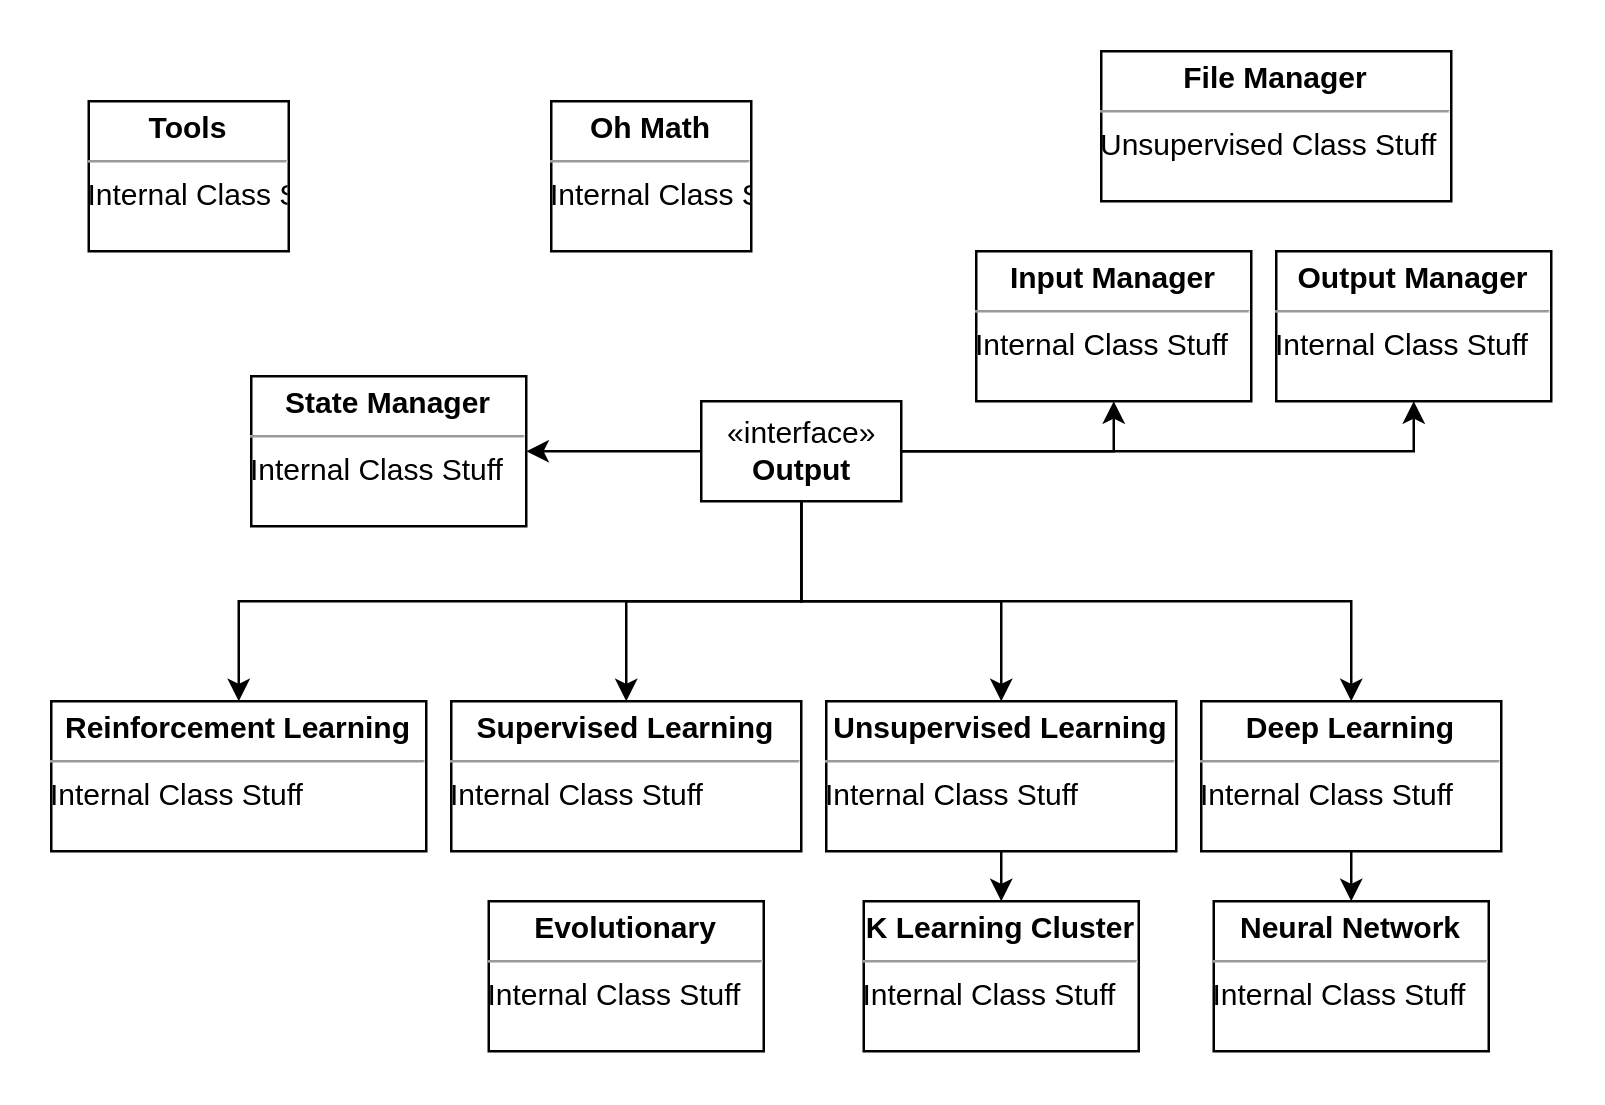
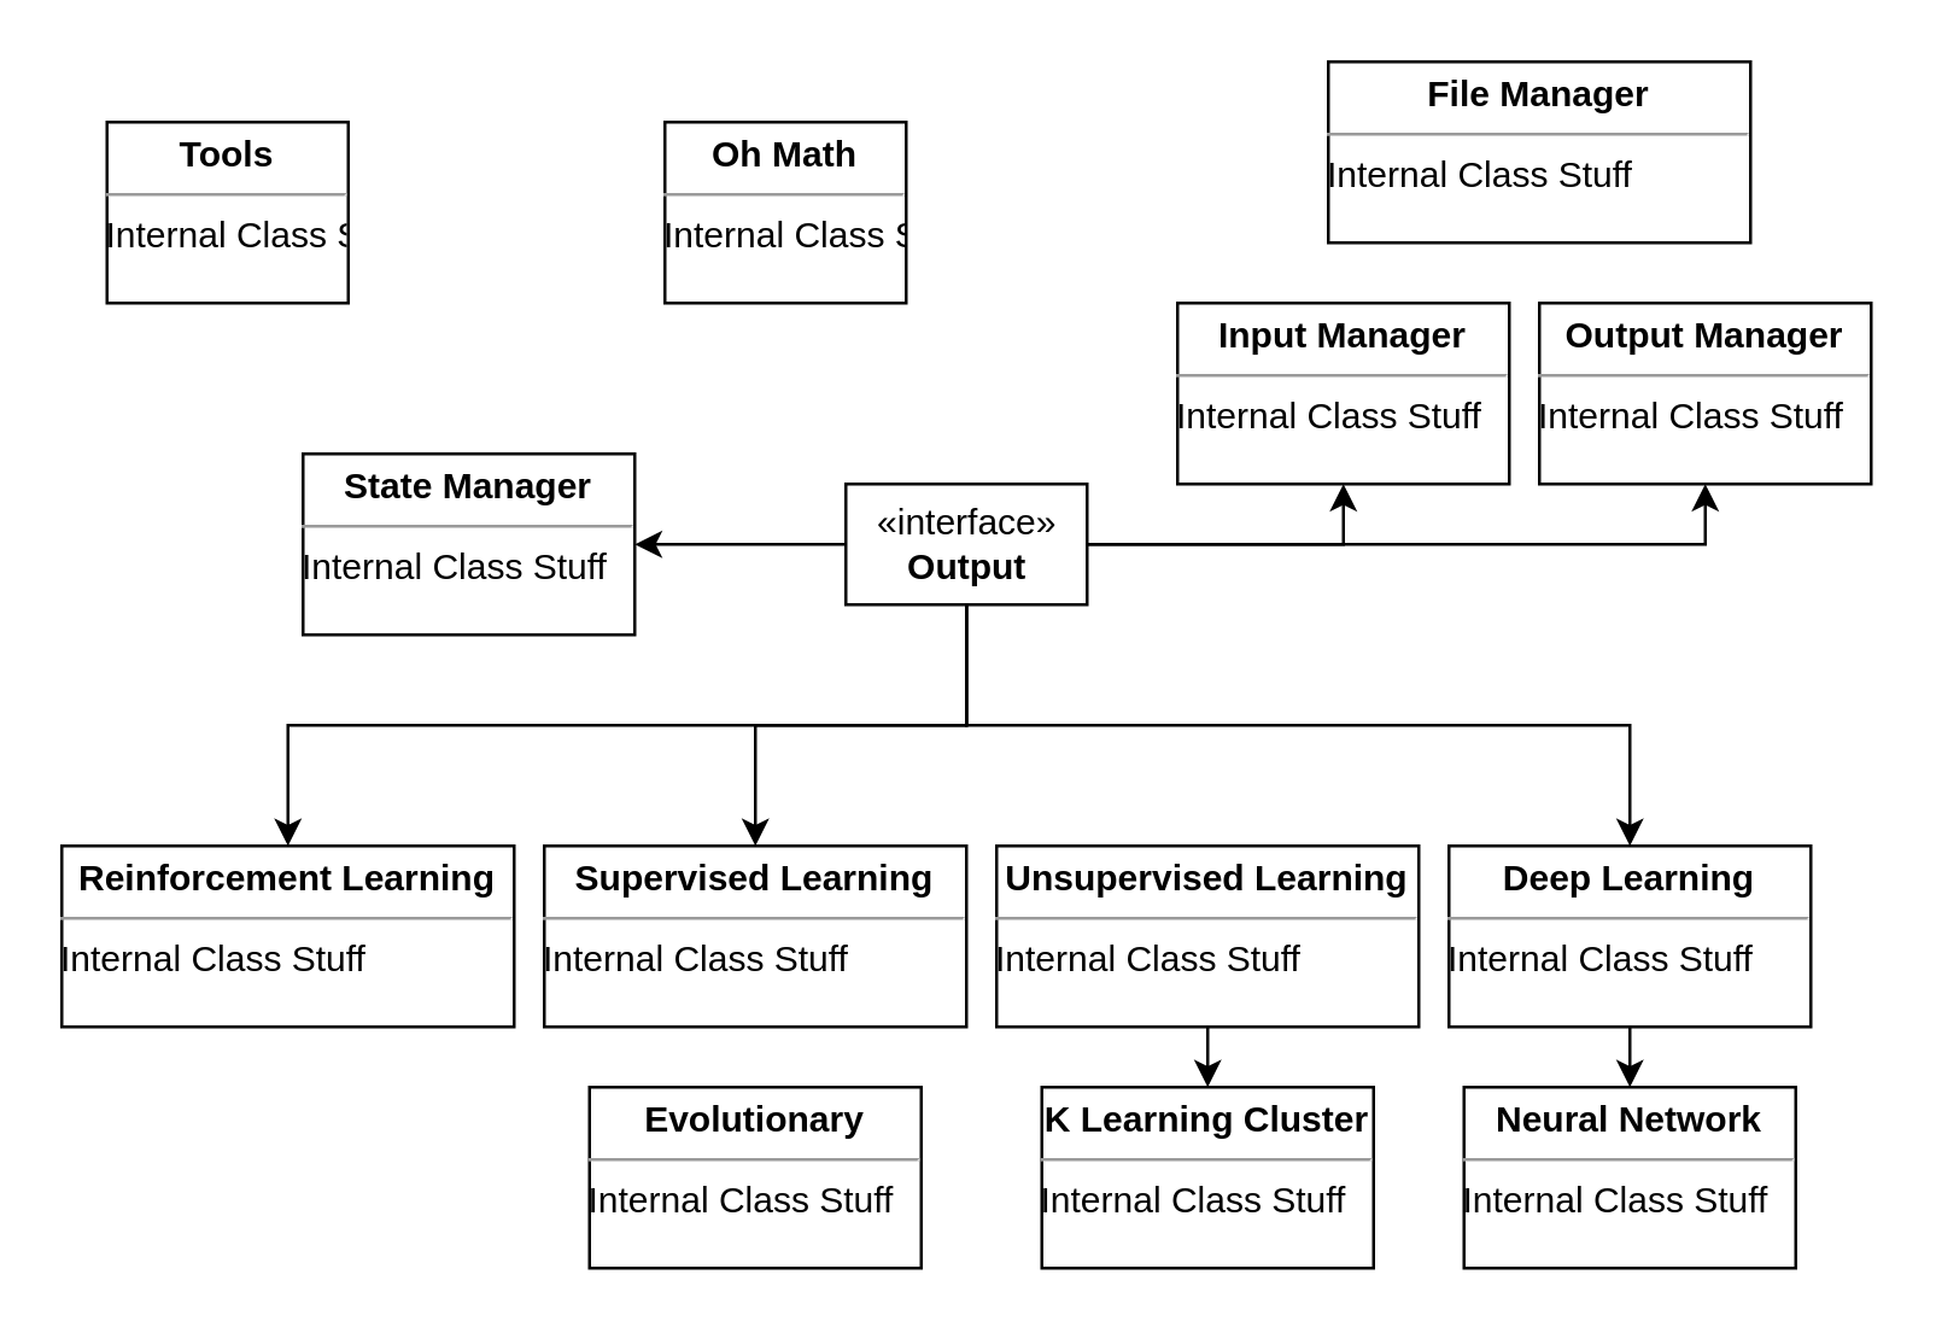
  <mxCell id="0" />
  <mxCell id="1" parent="0" />
  <mxCell id="2" style="edgeStyle=orthogonalEdgeStyle;rounded=0;orthogonalLoop=1;jettySize=auto;html=1;exitX=0.5;exitY=1;exitDx=0;exitDy=0;" edge="1" parent="1" source="9" target="10"><mxGeometry relative="1" as="geometry" /></mxCell>
  <mxCell id="3" style="edgeStyle=orthogonalEdgeStyle;rounded=0;orthogonalLoop=1;jettySize=auto;html=1;exitX=0.5;exitY=1;exitDx=0;exitDy=0;entryX=0.5;entryY=0;entryDx=0;entryDy=0;" edge="1" parent="1" source="9" target="12"><mxGeometry relative="1" as="geometry" /></mxCell>
- <mxCell id="4" style="edgeStyle=orthogonalEdgeStyle;rounded=0;orthogonalLoop=1;jettySize=auto;html=1;exitX=0.5;exitY=1;exitDx=0;exitDy=0;" edge="1" parent="1" source="9" target="15"><mxGeometry relative="1" as="geometry" /></mxCell>
  <mxCell id="5" style="edgeStyle=orthogonalEdgeStyle;rounded=0;orthogonalLoop=1;jettySize=auto;html=1;exitX=0.5;exitY=1;exitDx=0;exitDy=0;entryX=0.5;entryY=0;entryDx=0;entryDy=0;" edge="1" parent="1" source="9" target="18"><mxGeometry relative="1" as="geometry" /></mxCell>
  <mxCell id="6" style="edgeStyle=orthogonalEdgeStyle;rounded=0;orthogonalLoop=1;jettySize=auto;html=1;exitX=1;exitY=0.5;exitDx=0;exitDy=0;entryX=0.5;entryY=1;entryDx=0;entryDy=0;" edge="1" parent="1" source="9" target="19"><mxGeometry relative="1" as="geometry" /></mxCell>
  <mxCell id="7" style="edgeStyle=orthogonalEdgeStyle;rounded=0;orthogonalLoop=1;jettySize=auto;html=1;exitX=1;exitY=0.5;exitDx=0;exitDy=0;entryX=0.5;entryY=1;entryDx=0;entryDy=0;" edge="1" parent="1" source="9" target="20"><mxGeometry relative="1" as="geometry" /></mxCell>
  <mxCell id="8" style="edgeStyle=orthogonalEdgeStyle;rounded=0;orthogonalLoop=1;jettySize=auto;html=1;exitX=0;exitY=0.5;exitDx=0;exitDy=0;entryX=1;entryY=0.5;entryDx=0;entryDy=0;" edge="1" parent="1" source="9" target="22"><mxGeometry relative="1" as="geometry" /></mxCell>
  <mxCell id="9" value="«interface»&lt;br&gt;&lt;b&gt;Output&lt;/b&gt;" style="html=1;" vertex="1" parent="1"><mxGeometry x="280" y="160" width="80" height="40" as="geometry" /></mxCell>
  <mxCell id="10" value="&lt;p style=&quot;margin: 0px ; margin-top: 4px ; text-align: center&quot;&gt;&lt;b&gt;Reinforcement Learning&lt;/b&gt;&lt;/p&gt;&lt;hr size=&quot;1&quot;&gt;&lt;div style=&quot;height: 2px&quot;&gt;Internal Class Stuff&lt;/div&gt;" style="verticalAlign=top;align=left;overflow=fill;fontSize=12;fontFamily=Helvetica;html=1;" vertex="1" parent="1"><mxGeometry x="20" y="280" width="150" height="60" as="geometry" /></mxCell>
  <mxCell id="11" value="&lt;p style=&quot;margin: 0px ; margin-top: 4px ; text-align: center&quot;&gt;&lt;b&gt;Neural Network&lt;/b&gt;&lt;/p&gt;&lt;hr size=&quot;1&quot;&gt;&lt;div style=&quot;height: 2px&quot;&gt;Internal Class Stuff&lt;/div&gt;" style="verticalAlign=top;align=left;overflow=fill;fontSize=12;fontFamily=Helvetica;html=1;" vertex="1" parent="1"><mxGeometry x="485" y="360" width="110" height="60" as="geometry" /></mxCell>
  <mxCell id="12" value="&lt;p style=&quot;margin: 0px ; margin-top: 4px ; text-align: center&quot;&gt;&lt;b&gt;Supervised Learning&lt;/b&gt;&lt;/p&gt;&lt;hr size=&quot;1&quot;&gt;&lt;div style=&quot;height: 2px&quot;&gt;Internal Class Stuff&lt;/div&gt;" style="verticalAlign=top;align=left;overflow=fill;fontSize=12;fontFamily=Helvetica;html=1;" vertex="1" parent="1"><mxGeometry x="180" y="280" width="140" height="60" as="geometry" /></mxCell>
  <mxCell id="13" value="&lt;p style=&quot;margin: 0px ; margin-top: 4px ; text-align: center&quot;&gt;&lt;b&gt;Evolutionary&lt;/b&gt;&lt;/p&gt;&lt;hr size=&quot;1&quot;&gt;&lt;div style=&quot;height: 2px&quot;&gt;Internal Class Stuff&lt;/div&gt;" style="verticalAlign=top;align=left;overflow=fill;fontSize=12;fontFamily=Helvetica;html=1;" vertex="1" parent="1"><mxGeometry x="195" y="360" width="110" height="60" as="geometry" /></mxCell>
  <mxCell id="14" style="edgeStyle=orthogonalEdgeStyle;rounded=0;orthogonalLoop=1;jettySize=auto;html=1;exitX=0.5;exitY=1;exitDx=0;exitDy=0;entryX=0.5;entryY=0;entryDx=0;entryDy=0;" edge="1" parent="1" source="15" target="16"><mxGeometry relative="1" as="geometry" /></mxCell>
  <mxCell id="15" value="&lt;p style=&quot;margin: 0px ; margin-top: 4px ; text-align: center&quot;&gt;&lt;b&gt;Unsupervised Learning&lt;/b&gt;&lt;/p&gt;&lt;hr size=&quot;1&quot;&gt;&lt;div style=&quot;height: 2px&quot;&gt;Internal Class Stuff&lt;/div&gt;" style="verticalAlign=top;align=left;overflow=fill;fontSize=12;fontFamily=Helvetica;html=1;" vertex="1" parent="1"><mxGeometry x="330" y="280" width="140" height="60" as="geometry" /></mxCell>
  <mxCell id="16" value="&lt;p style=&quot;margin: 0px ; margin-top: 4px ; text-align: center&quot;&gt;&lt;b&gt;K Learning Cluster&lt;/b&gt;&lt;/p&gt;&lt;hr size=&quot;1&quot;&gt;&lt;div style=&quot;height: 2px&quot;&gt;Internal Class Stuff&lt;/div&gt;" style="verticalAlign=top;align=left;overflow=fill;fontSize=12;fontFamily=Helvetica;html=1;" vertex="1" parent="1"><mxGeometry x="345" y="360" width="110" height="60" as="geometry" /></mxCell>
  <mxCell id="17" style="edgeStyle=orthogonalEdgeStyle;rounded=0;orthogonalLoop=1;jettySize=auto;html=1;exitX=0.5;exitY=1;exitDx=0;exitDy=0;entryX=0.5;entryY=0;entryDx=0;entryDy=0;" edge="1" parent="1" source="18" target="11"><mxGeometry relative="1" as="geometry" /></mxCell>
  <mxCell id="18" value="&lt;p style=&quot;margin: 0px ; margin-top: 4px ; text-align: center&quot;&gt;&lt;b&gt;Deep Learning&lt;/b&gt;&lt;/p&gt;&lt;hr size=&quot;1&quot;&gt;&lt;div style=&quot;height: 2px&quot;&gt;Internal Class Stuff&lt;/div&gt;" style="verticalAlign=top;align=left;overflow=fill;fontSize=12;fontFamily=Helvetica;html=1;" vertex="1" parent="1"><mxGeometry x="480" y="280" width="120" height="60" as="geometry" /></mxCell>
  <mxCell id="19" value="&lt;p style=&quot;margin: 0px ; margin-top: 4px ; text-align: center&quot;&gt;&lt;b&gt;Input Manager&lt;/b&gt;&lt;/p&gt;&lt;hr size=&quot;1&quot;&gt;&lt;div style=&quot;height: 2px&quot;&gt;Internal Class Stuff&lt;/div&gt;" style="verticalAlign=top;align=left;overflow=fill;fontSize=12;fontFamily=Helvetica;html=1;" vertex="1" parent="1"><mxGeometry x="390" y="100" width="110" height="60" as="geometry" /></mxCell>
  <mxCell id="20" value="&lt;p style=&quot;margin: 0px ; margin-top: 4px ; text-align: center&quot;&gt;&lt;b&gt;Output Manager&lt;/b&gt;&lt;/p&gt;&lt;hr size=&quot;1&quot;&gt;&lt;div style=&quot;height: 2px&quot;&gt;Internal Class Stuff&lt;/div&gt;" style="verticalAlign=top;align=left;overflow=fill;fontSize=12;fontFamily=Helvetica;html=1;" vertex="1" parent="1"><mxGeometry x="510" y="100" width="110" height="60" as="geometry" /></mxCell>
- <mxCell id="21" value="&lt;p style=&quot;margin: 0px ; margin-top: 4px ; text-align: center&quot;&gt;&lt;b&gt;File Manager&lt;/b&gt;&lt;/p&gt;&lt;hr size=&quot;1&quot;&gt;&lt;div style=&quot;height: 2px&quot;&gt;Unsupervised Class Stuff&lt;/div&gt;" style="verticalAlign=top;align=left;overflow=fill;fontSize=12;fontFamily=Helvetica;html=1;" vertex="1" parent="1"><mxGeometry x="440" y="20" width="140" height="60" as="geometry" /></mxCell>
+ <mxCell id="21" value="&lt;p style=&quot;margin: 0px ; margin-top: 4px ; text-align: center&quot;&gt;&lt;b&gt;File Manager&lt;/b&gt;&lt;/p&gt;&lt;hr size=&quot;1&quot;&gt;&lt;div style=&quot;height: 2px&quot;&gt;Internal Class Stuff&lt;/div&gt;" style="verticalAlign=top;align=left;overflow=fill;fontSize=12;fontFamily=Helvetica;html=1;" vertex="1" parent="1"><mxGeometry x="440" y="20" width="140" height="60" as="geometry" /></mxCell>
  <mxCell id="22" value="&lt;p style=&quot;margin: 0px ; margin-top: 4px ; text-align: center&quot;&gt;&lt;b&gt;State Manager&lt;/b&gt;&lt;/p&gt;&lt;hr size=&quot;1&quot;&gt;&lt;div style=&quot;height: 2px&quot;&gt;Internal Class Stuff&lt;/div&gt;" style="verticalAlign=top;align=left;overflow=fill;fontSize=12;fontFamily=Helvetica;html=1;" vertex="1" parent="1"><mxGeometry x="100" y="150" width="110" height="60" as="geometry" /></mxCell>
  <mxCell id="23" value="&lt;p style=&quot;margin: 0px ; margin-top: 4px ; text-align: center&quot;&gt;&lt;b&gt;Tools&lt;/b&gt;&lt;/p&gt;&lt;hr size=&quot;1&quot;&gt;&lt;div style=&quot;height: 2px&quot;&gt;Internal Class Stuff&lt;/div&gt;" style="verticalAlign=top;align=left;overflow=fill;fontSize=12;fontFamily=Helvetica;html=1;" vertex="1" parent="1"><mxGeometry x="35" y="40" width="80" height="60" as="geometry" /></mxCell>
  <mxCell id="24" value="&lt;p style=&quot;margin: 0px ; margin-top: 4px ; text-align: center&quot;&gt;&lt;b&gt;Oh Math&lt;/b&gt;&lt;/p&gt;&lt;hr size=&quot;1&quot;&gt;&lt;div style=&quot;height: 2px&quot;&gt;Internal Class Stuff&lt;/div&gt;" style="verticalAlign=top;align=left;overflow=fill;fontSize=12;fontFamily=Helvetica;html=1;" vertex="1" parent="1"><mxGeometry x="220" y="40" width="80" height="60" as="geometry" /></mxCell>
